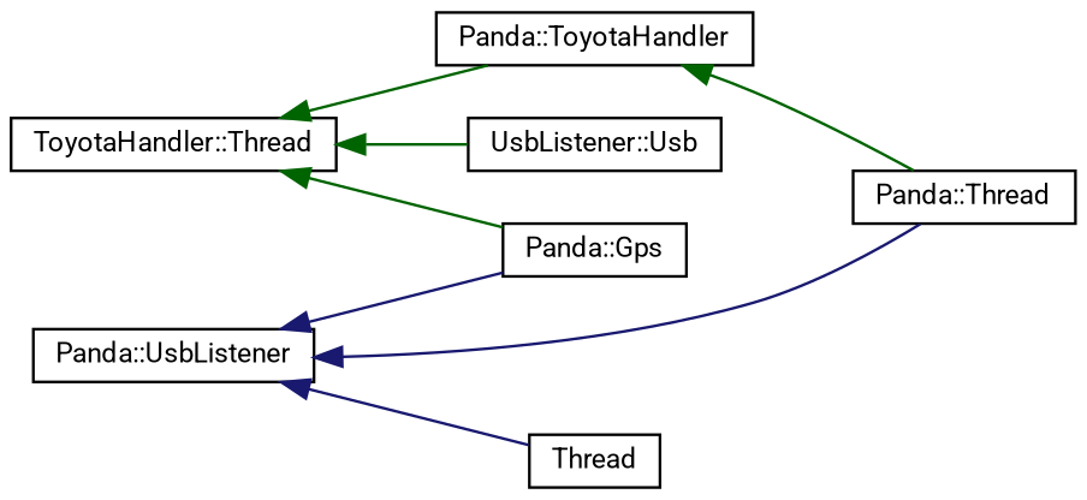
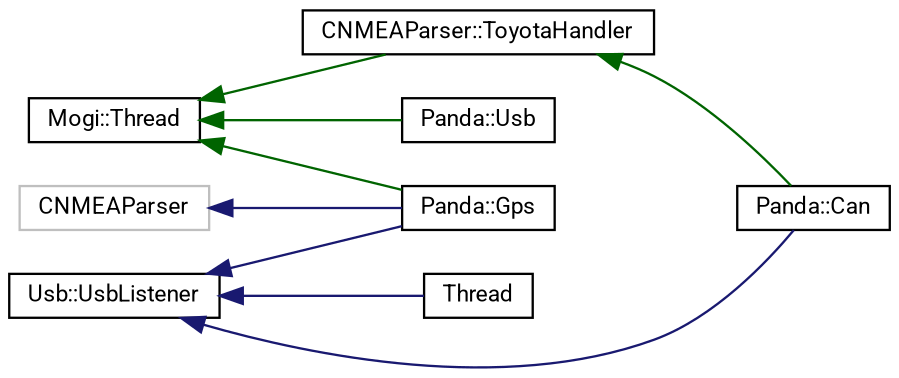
  digraph {
    fontname=Roboto
    rankdir=LR
    node [color=black fillcolor=white fontname=Roboto fontsize=10 shape=record style=filled]
    edge [color=midnightblue dir=back fontname=Roboto fontsize=10 labelfontname=Helvetica labelfontsize=10 style=solid]
+   n1 [color=grey75 height=0.2 label=CNMEAParser width=0.4]
    n2 [height=0.2 label="Panda::Gps" width=0.4]
-   n3 [height=0.2 label="ToyotaHandler::Thread" width=0.4]
-   n4 [height=0.2 label="Panda::ToyotaHandler" width=0.4]
-   n5 [height=0.2 label="UsbListener::Usb" width=0.4]
-   n6 [height=0.2 label="Panda::Thread" width=0.4]
-   n7 [height=0.2 label="Panda::UsbListener" width=0.4]
+   n3 [height=0.2 label="Mogi::Thread" width=0.4]
+   n4 [height=0.2 label="CNMEAParser::ToyotaHandler" width=0.4]
+   n5 [height=0.2 label="Panda::Usb" width=0.4]
+   n6 [height=0.2 label="Panda::Can" width=0.4]
+   n7 [height=0.2 label="Usb::UsbListener" width=0.4]
    n8 [height=0.2 label=Thread width=0.4]
+   n1 -> n2
    n3 -> n2 [color=darkgreen]
    n3 -> n4 [color=darkgreen]
    n3 -> n5 [color=darkgreen]
    n4 -> n6 [color=darkgreen]
    n7 -> n2
    n7 -> n6
    n7 -> n8
  }
